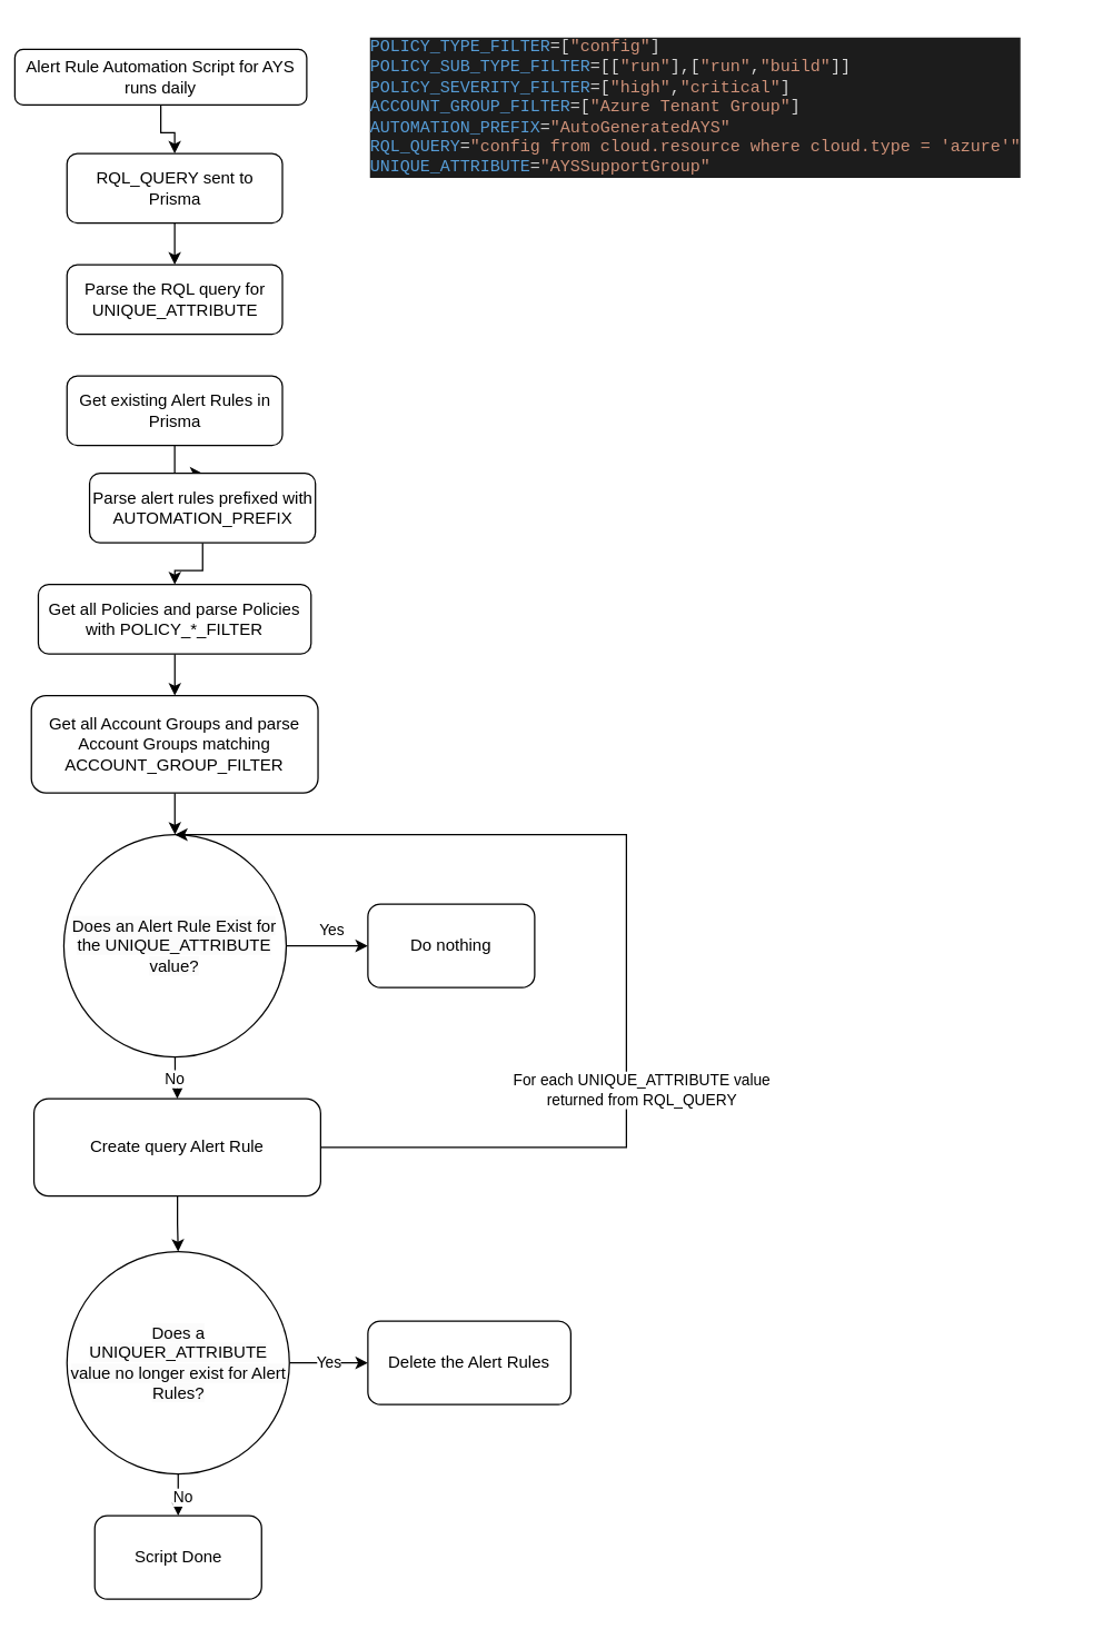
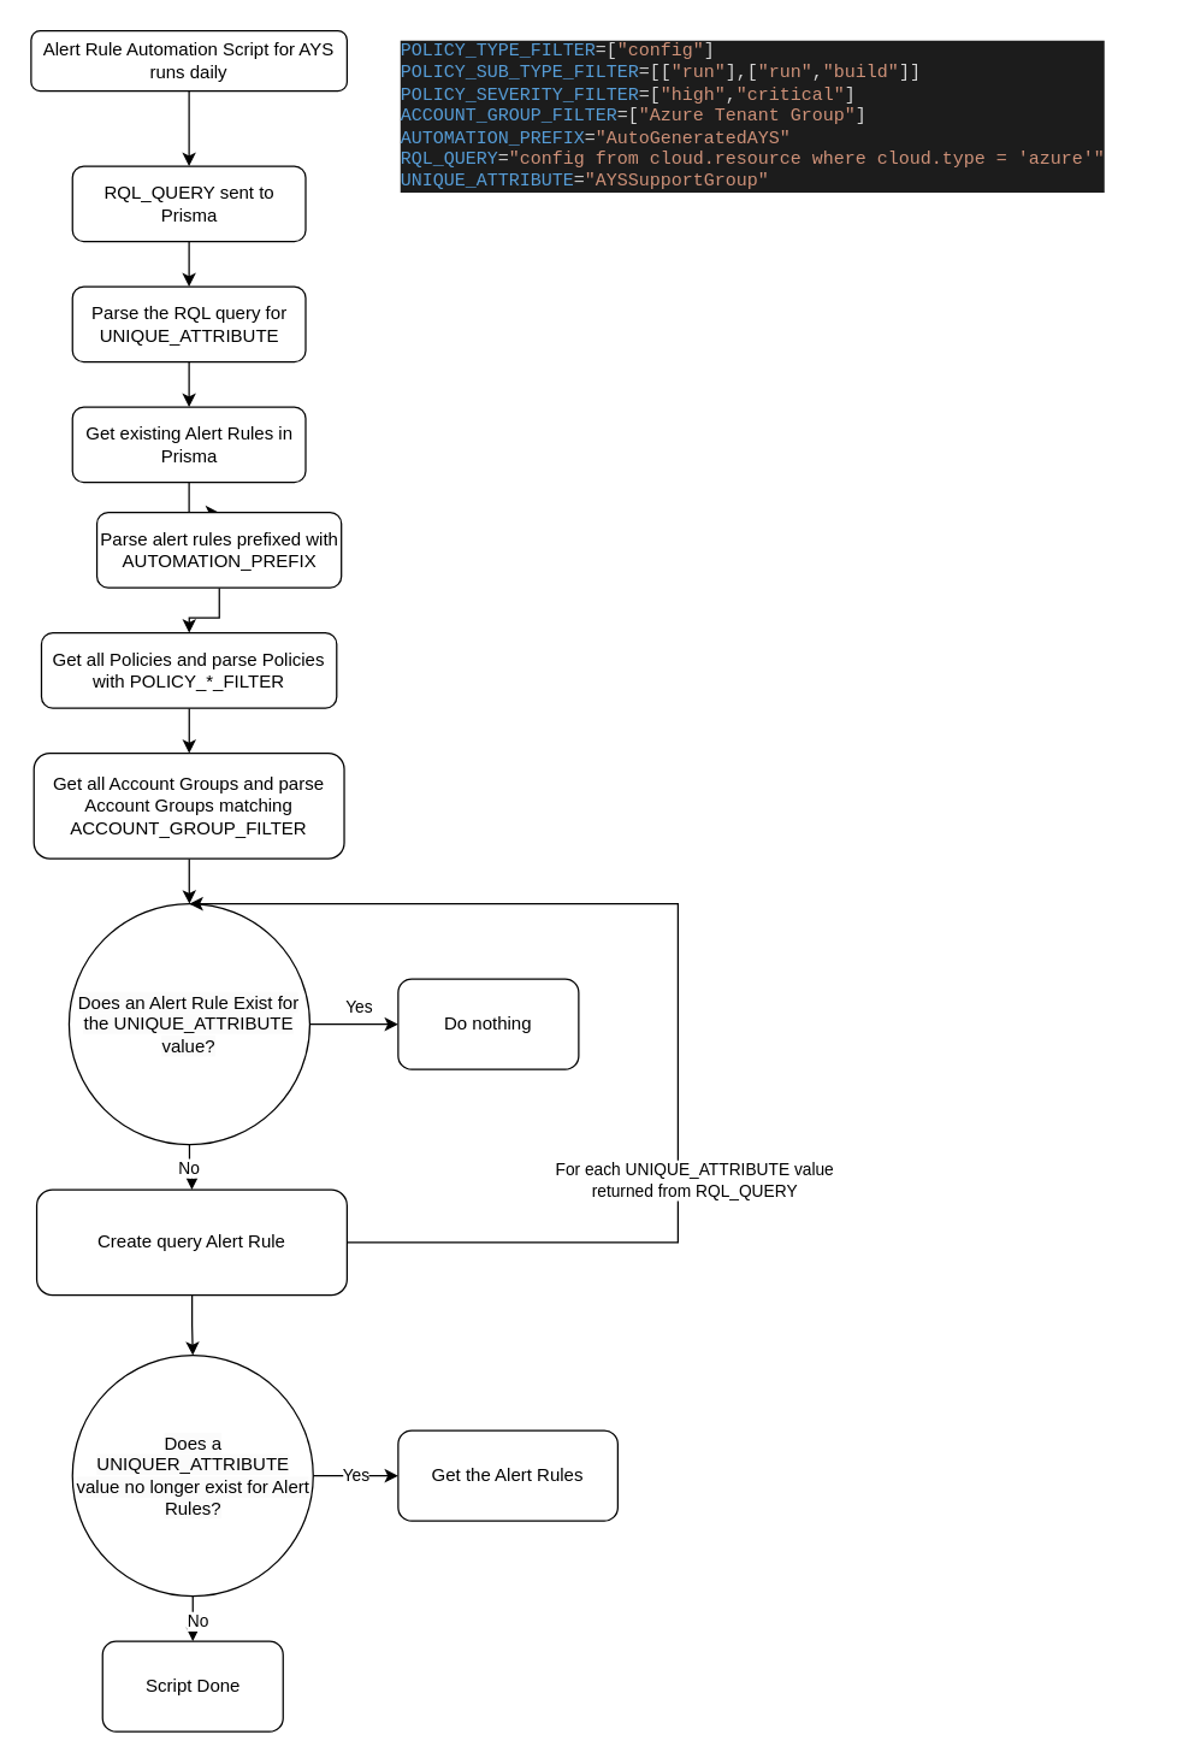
  <mxCell id="0" />
  <mxCell id="1" parent="0" />
  <mxCell id="2" style="edgeStyle=orthogonalEdgeStyle;rounded=0;orthogonalLoop=1;jettySize=auto;html=1;entryX=0.5;entryY=0;entryDx=0;entryDy=0;" parent="1" source="3" target="14" edge="1"><mxGeometry relative="1" as="geometry" /></mxCell>
- <mxCell id="3" value="Alert Rule Automation Script for AYS &lt;br&gt;runs daily" style="rounded=1;whiteSpace=wrap;html=1;fontSize=12;glass=0;strokeWidth=1;shadow=0;" parent="1" vertex="1"><mxGeometry x="10" y="35" width="210" height="40" as="geometry" /></mxCell>
+ <mxCell id="3" value="Alert Rule Automation Script for AYS &lt;br&gt;runs daily" style="rounded=1;whiteSpace=wrap;html=1;fontSize=12;glass=0;strokeWidth=1;shadow=0;" parent="1" vertex="1"><mxGeometry x="20" y="20" width="210" height="40" as="geometry" /></mxCell>
+ <mxCell id="4" style="edgeStyle=orthogonalEdgeStyle;rounded=0;orthogonalLoop=1;jettySize=auto;html=1;exitX=0.5;exitY=1;exitDx=0;exitDy=0;entryX=0.5;entryY=0;entryDx=0;entryDy=0;" parent="1" source="5" target="7" edge="1"><mxGeometry relative="1" as="geometry" /></mxCell>
  <mxCell id="5" value="Parse the RQL query for UNIQUE_ATTRIBUTE" style="rounded=1;whiteSpace=wrap;html=1;fontSize=12;glass=0;strokeWidth=1;shadow=0;" parent="1" vertex="1"><mxGeometry x="47.5" y="190" width="155" height="50" as="geometry" /></mxCell>
  <mxCell id="6" style="edgeStyle=orthogonalEdgeStyle;rounded=0;orthogonalLoop=1;jettySize=auto;html=1;entryX=0.5;entryY=0;entryDx=0;entryDy=0;" parent="1" source="7" target="16" edge="1"><mxGeometry relative="1" as="geometry" /></mxCell>
  <mxCell id="7" value="Get existing Alert Rules in Prisma" style="rounded=1;whiteSpace=wrap;html=1;fontSize=12;glass=0;strokeWidth=1;shadow=0;" parent="1" vertex="1"><mxGeometry x="47.5" y="270" width="155" height="50" as="geometry" /></mxCell>
  <mxCell id="8" value="" style="edgeStyle=orthogonalEdgeStyle;rounded=0;orthogonalLoop=1;jettySize=auto;html=1;exitX=1;exitY=0.5;exitDx=0;exitDy=0;" parent="1" source="12" target="10" edge="1"><mxGeometry relative="1" as="geometry"><mxPoint x="240" y="807.5" as="sourcePoint" /></mxGeometry></mxCell>
  <mxCell id="9" value="Yes" style="edgeLabel;html=1;align=center;verticalAlign=middle;resizable=0;points=[];" parent="8" vertex="1" connectable="0"><mxGeometry x="-0.029" y="1" relative="1" as="geometry"><mxPoint x="3" y="-11" as="offset" /></mxGeometry></mxCell>
  <mxCell id="10" value="Do nothing" style="rounded=1;whiteSpace=wrap;html=1;" parent="1" vertex="1"><mxGeometry x="264" y="650" width="120" height="60" as="geometry" /></mxCell>
  <mxCell id="11" value="No" style="edgeStyle=orthogonalEdgeStyle;rounded=0;orthogonalLoop=1;jettySize=auto;html=1;entryX=0.5;entryY=0;entryDx=0;entryDy=0;" parent="1" source="12" target="25" edge="1"><mxGeometry x="-0.007" relative="1" as="geometry"><mxPoint x="125" y="800" as="targetPoint" /><mxPoint as="offset" /></mxGeometry></mxCell>
  <mxCell id="12" value="&lt;span style=&quot;color: rgb(0, 0, 0); font-family: Helvetica; font-size: 12px; font-style: normal; font-variant-ligatures: normal; font-variant-caps: normal; font-weight: 400; letter-spacing: normal; orphans: 2; text-align: center; text-indent: 0px; text-transform: none; widows: 2; word-spacing: 0px; -webkit-text-stroke-width: 0px; background-color: rgb(251, 251, 251); text-decoration-thickness: initial; text-decoration-style: initial; text-decoration-color: initial; float: none; display: inline !important;&quot;&gt;Does an Alert Rule Exist for the UNIQUE_ATTRIBUTE value?&lt;/span&gt;" style="ellipse;whiteSpace=wrap;html=1;aspect=fixed;" parent="1" vertex="1"><mxGeometry x="45.25" y="600" width="160" height="160" as="geometry" /></mxCell>
  <mxCell id="13" style="edgeStyle=orthogonalEdgeStyle;rounded=0;orthogonalLoop=1;jettySize=auto;html=1;entryX=0.5;entryY=0;entryDx=0;entryDy=0;" parent="1" source="14" target="5" edge="1"><mxGeometry relative="1" as="geometry" /></mxCell>
  <mxCell id="14" value="RQL_QUERY sent to Prisma" style="rounded=1;whiteSpace=wrap;html=1;fontSize=12;glass=0;strokeWidth=1;shadow=0;" parent="1" vertex="1"><mxGeometry x="47.5" y="110" width="155" height="50" as="geometry" /></mxCell>
  <mxCell id="15" style="edgeStyle=orthogonalEdgeStyle;rounded=0;orthogonalLoop=1;jettySize=auto;html=1;" parent="1" source="16" target="18" edge="1"><mxGeometry relative="1" as="geometry" /></mxCell>
  <mxCell id="16" value="Parse alert rules prefixed with AUTOMATION_PREFIX" style="rounded=1;whiteSpace=wrap;html=1;fontSize=12;glass=0;strokeWidth=1;shadow=0;" parent="1" vertex="1"><mxGeometry x="63.75" y="340" width="162.5" height="50" as="geometry" /></mxCell>
  <mxCell id="17" style="edgeStyle=orthogonalEdgeStyle;rounded=0;orthogonalLoop=1;jettySize=auto;html=1;" parent="1" source="18" target="20" edge="1"><mxGeometry relative="1" as="geometry" /></mxCell>
  <mxCell id="18" value="Get all Policies and parse Policies with POLICY_*_FILTER" style="rounded=1;whiteSpace=wrap;html=1;fontSize=12;glass=0;strokeWidth=1;shadow=0;" parent="1" vertex="1"><mxGeometry x="26.88" y="420" width="196.25" height="50" as="geometry" /></mxCell>
  <mxCell id="19" style="edgeStyle=orthogonalEdgeStyle;rounded=0;orthogonalLoop=1;jettySize=auto;html=1;entryX=0.5;entryY=0;entryDx=0;entryDy=0;" parent="1" source="20" target="12" edge="1"><mxGeometry relative="1" as="geometry" /></mxCell>
  <mxCell id="20" value="Get all Account Groups and parse Account Groups matching ACCOUNT_GROUP_FILTER" style="rounded=1;whiteSpace=wrap;html=1;fontSize=12;glass=0;strokeWidth=1;shadow=0;" parent="1" vertex="1"><mxGeometry x="21.88" y="500" width="206.25" height="70" as="geometry" /></mxCell>
  <mxCell id="21" value="&lt;div style=&quot;border-color: var(--border-color); color: rgb(212, 212, 212); font-family: Menlo, Monaco, &amp;quot;Courier New&amp;quot;, monospace; font-size: 12px; font-style: normal; font-variant-ligatures: normal; font-variant-caps: normal; font-weight: 400; letter-spacing: normal; orphans: 2; text-align: left; text-indent: 0px; text-transform: none; widows: 2; word-spacing: 0px; -webkit-text-stroke-width: 0px; text-decoration-thickness: initial; text-decoration-style: initial; text-decoration-color: initial;&quot;&gt;&lt;span style=&quot;border-color: var(--border-color); color: rgb(86, 156, 214);&quot;&gt;POLICY_TYPE_FILTER&lt;/span&gt;&lt;span style=&quot;border-color: var(--border-color); color: rgb(212, 212, 212);&quot;&gt;=[&lt;/span&gt;&lt;span style=&quot;border-color: var(--border-color); color: rgb(206, 145, 120);&quot;&gt;&quot;config&quot;&lt;/span&gt;&lt;span style=&quot;border-color: var(--border-color); color: rgb(212, 212, 212);&quot;&gt;]&lt;/span&gt;&lt;/div&gt;&lt;div style=&quot;border-color: var(--border-color); color: rgb(212, 212, 212); font-family: Menlo, Monaco, &amp;quot;Courier New&amp;quot;, monospace; font-size: 12px; font-style: normal; font-variant-ligatures: normal; font-variant-caps: normal; font-weight: 400; letter-spacing: normal; orphans: 2; text-align: left; text-indent: 0px; text-transform: none; widows: 2; word-spacing: 0px; -webkit-text-stroke-width: 0px; text-decoration-thickness: initial; text-decoration-style: initial; text-decoration-color: initial;&quot;&gt;&lt;span style=&quot;border-color: var(--border-color); color: rgb(86, 156, 214);&quot;&gt;POLICY_SUB_TYPE_FILTER&lt;/span&gt;&lt;span style=&quot;border-color: var(--border-color); color: rgb(212, 212, 212);&quot;&gt;=[[&lt;/span&gt;&lt;span style=&quot;border-color: var(--border-color); color: rgb(206, 145, 120);&quot;&gt;&quot;run&quot;&lt;/span&gt;&lt;span style=&quot;border-color: var(--border-color); color: rgb(212, 212, 212);&quot;&gt;],[&lt;/span&gt;&lt;span style=&quot;border-color: var(--border-color); color: rgb(206, 145, 120);&quot;&gt;&quot;run&quot;&lt;/span&gt;&lt;span style=&quot;border-color: var(--border-color); color: rgb(212, 212, 212);&quot;&gt;,&lt;/span&gt;&lt;span style=&quot;border-color: var(--border-color); color: rgb(206, 145, 120);&quot;&gt;&quot;build&quot;&lt;/span&gt;&lt;span style=&quot;border-color: var(--border-color); color: rgb(212, 212, 212);&quot;&gt;]]&lt;/span&gt;&lt;/div&gt;&lt;div style=&quot;border-color: var(--border-color); color: rgb(212, 212, 212); font-family: Menlo, Monaco, &amp;quot;Courier New&amp;quot;, monospace; font-size: 12px; font-style: normal; font-variant-ligatures: normal; font-variant-caps: normal; font-weight: 400; letter-spacing: normal; orphans: 2; text-align: left; text-indent: 0px; text-transform: none; widows: 2; word-spacing: 0px; -webkit-text-stroke-width: 0px; text-decoration-thickness: initial; text-decoration-style: initial; text-decoration-color: initial;&quot;&gt;&lt;span style=&quot;border-color: var(--border-color); color: rgb(86, 156, 214);&quot;&gt;POLICY_SEVERITY_FILTER&lt;/span&gt;&lt;span style=&quot;border-color: var(--border-color); color: rgb(212, 212, 212);&quot;&gt;=[&lt;/span&gt;&lt;span style=&quot;border-color: var(--border-color); color: rgb(206, 145, 120);&quot;&gt;&quot;high&quot;&lt;/span&gt;&lt;span style=&quot;border-color: var(--border-color); color: rgb(212, 212, 212);&quot;&gt;,&lt;/span&gt;&lt;span style=&quot;border-color: var(--border-color); color: rgb(206, 145, 120);&quot;&gt;&quot;critical&quot;&lt;/span&gt;&lt;span style=&quot;border-color: var(--border-color); color: rgb(212, 212, 212);&quot;&gt;]&lt;/span&gt;&lt;/div&gt;&lt;div style=&quot;border-color: var(--border-color); color: rgb(212, 212, 212); font-family: Menlo, Monaco, &amp;quot;Courier New&amp;quot;, monospace; font-size: 12px; font-style: normal; font-variant-ligatures: normal; font-variant-caps: normal; font-weight: 400; letter-spacing: normal; orphans: 2; text-align: left; text-indent: 0px; text-transform: none; widows: 2; word-spacing: 0px; -webkit-text-stroke-width: 0px; text-decoration-thickness: initial; text-decoration-style: initial; text-decoration-color: initial;&quot;&gt;&lt;span style=&quot;border-color: var(--border-color); color: rgb(86, 156, 214);&quot;&gt;ACCOUNT_GROUP_FILTER&lt;/span&gt;&lt;span style=&quot;border-color: var(--border-color); color: rgb(212, 212, 212);&quot;&gt;=[&lt;/span&gt;&lt;span style=&quot;border-color: var(--border-color); color: rgb(206, 145, 120);&quot;&gt;&quot;Azure Tenant Group&quot;&lt;/span&gt;&lt;span style=&quot;border-color: var(--border-color); color: rgb(212, 212, 212);&quot;&gt;]&lt;/span&gt;&lt;/div&gt;&lt;div style=&quot;border-color: var(--border-color); color: rgb(212, 212, 212); font-family: Menlo, Monaco, &amp;quot;Courier New&amp;quot;, monospace; font-size: 12px; font-style: normal; font-variant-ligatures: normal; font-variant-caps: normal; font-weight: 400; letter-spacing: normal; orphans: 2; text-align: left; text-indent: 0px; text-transform: none; widows: 2; word-spacing: 0px; -webkit-text-stroke-width: 0px; text-decoration-thickness: initial; text-decoration-style: initial; text-decoration-color: initial;&quot;&gt;&lt;span style=&quot;border-color: var(--border-color); color: rgb(86, 156, 214);&quot;&gt;AUTOMATION_PREFIX&lt;/span&gt;&lt;span style=&quot;border-color: var(--border-color); color: rgb(212, 212, 212);&quot;&gt;=&lt;/span&gt;&lt;span style=&quot;border-color: var(--border-color); color: rgb(206, 145, 120);&quot;&gt;&quot;AutoGeneratedAYS&quot;&lt;/span&gt;&lt;/div&gt;&lt;div style=&quot;border-color: var(--border-color); color: rgb(212, 212, 212); font-family: Menlo, Monaco, &amp;quot;Courier New&amp;quot;, monospace; font-size: 12px; font-style: normal; font-variant-ligatures: normal; font-variant-caps: normal; font-weight: 400; letter-spacing: normal; orphans: 2; text-align: left; text-indent: 0px; text-transform: none; widows: 2; word-spacing: 0px; -webkit-text-stroke-width: 0px; text-decoration-thickness: initial; text-decoration-style: initial; text-decoration-color: initial;&quot;&gt;&lt;span style=&quot;border-color: var(--border-color); color: rgb(86, 156, 214);&quot;&gt;RQL_QUERY&lt;/span&gt;&lt;span style=&quot;border-color: var(--border-color); color: rgb(212, 212, 212);&quot;&gt;=&lt;/span&gt;&lt;span style=&quot;border-color: var(--border-color); color: rgb(206, 145, 120);&quot;&gt;&quot;config from cloud.resource where cloud.type = 'azure'&quot;&lt;/span&gt;&lt;/div&gt;&lt;div style=&quot;border-color: var(--border-color); color: rgb(212, 212, 212); font-family: Menlo, Monaco, &amp;quot;Courier New&amp;quot;, monospace; font-size: 12px; font-style: normal; font-variant-ligatures: normal; font-variant-caps: normal; font-weight: 400; letter-spacing: normal; orphans: 2; text-align: left; text-indent: 0px; text-transform: none; widows: 2; word-spacing: 0px; -webkit-text-stroke-width: 0px; text-decoration-thickness: initial; text-decoration-style: initial; text-decoration-color: initial;&quot;&gt;&lt;span style=&quot;border-color: var(--border-color); color: rgb(86, 156, 214);&quot;&gt;UNIQUE_ATTRIBUTE&lt;/span&gt;&lt;span style=&quot;border-color: var(--border-color); color: rgb(212, 212, 212);&quot;&gt;=&lt;/span&gt;&lt;span style=&quot;border-color: var(--border-color); color: rgb(206, 145, 120);&quot;&gt;&quot;AYSSupportGroup&quot;&lt;/span&gt;&lt;/div&gt;" style="text;whiteSpace=wrap;html=1;labelBackgroundColor=#1c1c1c;" parent="1" vertex="1"><mxGeometry x="264" y="20" width="500" height="120" as="geometry" /></mxCell>
  <mxCell id="22" style="edgeStyle=orthogonalEdgeStyle;rounded=0;orthogonalLoop=1;jettySize=auto;html=1;entryX=0.5;entryY=0;entryDx=0;entryDy=0;exitX=1;exitY=0.5;exitDx=0;exitDy=0;" parent="1" source="25" target="12" edge="1"><mxGeometry relative="1" as="geometry"><Array as="points"><mxPoint x="450" y="825" /><mxPoint x="450" y="600" /></Array></mxGeometry></mxCell>
  <mxCell id="23" value="For each UNIQUE_ATTRIBUTE value&lt;br style=&quot;border-color: var(--border-color);&quot;&gt;returned from RQL_QUERY" style="edgeLabel;html=1;align=center;verticalAlign=middle;resizable=0;points=[];" parent="22" vertex="1" connectable="0"><mxGeometry x="-0.345" y="-4" relative="1" as="geometry"><mxPoint x="6" y="-10" as="offset" /></mxGeometry></mxCell>
  <mxCell id="24" style="edgeStyle=orthogonalEdgeStyle;rounded=0;orthogonalLoop=1;jettySize=auto;html=1;entryX=0.5;entryY=0;entryDx=0;entryDy=0;" parent="1" source="25" target="29" edge="1"><mxGeometry relative="1" as="geometry"><mxPoint x="126.875" y="920" as="targetPoint" /></mxGeometry></mxCell>
  <mxCell id="25" value="Create query Alert Rule" style="rounded=1;whiteSpace=wrap;html=1;fontSize=12;glass=0;strokeWidth=1;shadow=0;" parent="1" vertex="1"><mxGeometry x="23.75" y="790" width="206.25" height="70" as="geometry" /></mxCell>
  <mxCell id="26" value="Yes" style="edgeStyle=orthogonalEdgeStyle;rounded=0;orthogonalLoop=1;jettySize=auto;html=1;" parent="1" source="29" target="30" edge="1"><mxGeometry relative="1" as="geometry" /></mxCell>
  <mxCell id="27" value="" style="edgeStyle=orthogonalEdgeStyle;rounded=0;orthogonalLoop=1;jettySize=auto;html=1;" parent="1" source="29" target="31" edge="1"><mxGeometry relative="1" as="geometry" /></mxCell>
  <mxCell id="28" value="No" style="edgeLabel;html=1;align=center;verticalAlign=middle;resizable=0;points=[];" parent="27" vertex="1" connectable="0"><mxGeometry x="0.44" y="3" relative="1" as="geometry"><mxPoint as="offset" /></mxGeometry></mxCell>
  <mxCell id="29" value="&lt;span style=&quot;color: rgb(0, 0, 0); font-family: Helvetica; font-size: 12px; font-style: normal; font-variant-ligatures: normal; font-variant-caps: normal; font-weight: 400; letter-spacing: normal; orphans: 2; text-align: center; text-indent: 0px; text-transform: none; widows: 2; word-spacing: 0px; -webkit-text-stroke-width: 0px; background-color: rgb(251, 251, 251); text-decoration-thickness: initial; text-decoration-style: initial; text-decoration-color: initial; float: none; display: inline !important;&quot;&gt;Does a UNIQUER_ATTRIBUTE value no longer exist for Alert Rules?&lt;/span&gt;" style="ellipse;whiteSpace=wrap;html=1;aspect=fixed;" parent="1" vertex="1"><mxGeometry x="47.5" y="900" width="160" height="160" as="geometry" /></mxCell>
- <mxCell id="30" value="Delete the Alert Rules" style="rounded=1;whiteSpace=wrap;html=1;" parent="1" vertex="1"><mxGeometry x="264" y="950" width="146" height="60" as="geometry" /></mxCell>
+ <mxCell id="30" value="Get the Alert Rules" style="rounded=1;whiteSpace=wrap;html=1;" parent="1" vertex="1"><mxGeometry x="264" y="950" width="146" height="60" as="geometry" /></mxCell>
  <mxCell id="31" value="Script Done" style="rounded=1;whiteSpace=wrap;html=1;" parent="1" vertex="1"><mxGeometry x="67.5" y="1090" width="120" height="60" as="geometry" /></mxCell>
